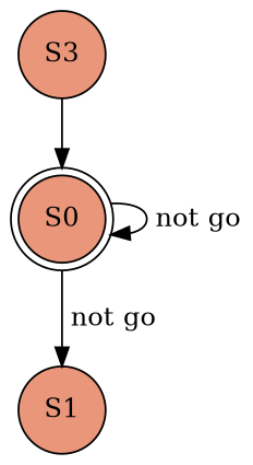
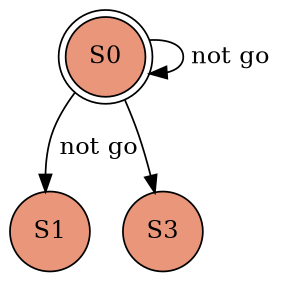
  digraph {
    node [fillcolor=darksalmon shape=circle style=filled]
    S0 [peripheries=2]
    S1
    S3
    S0 -> S0 [label=" not go"]
    S0 -> S1 [label=" not go"]
-   S3 -> S0
+   S0 -> S3
  }
